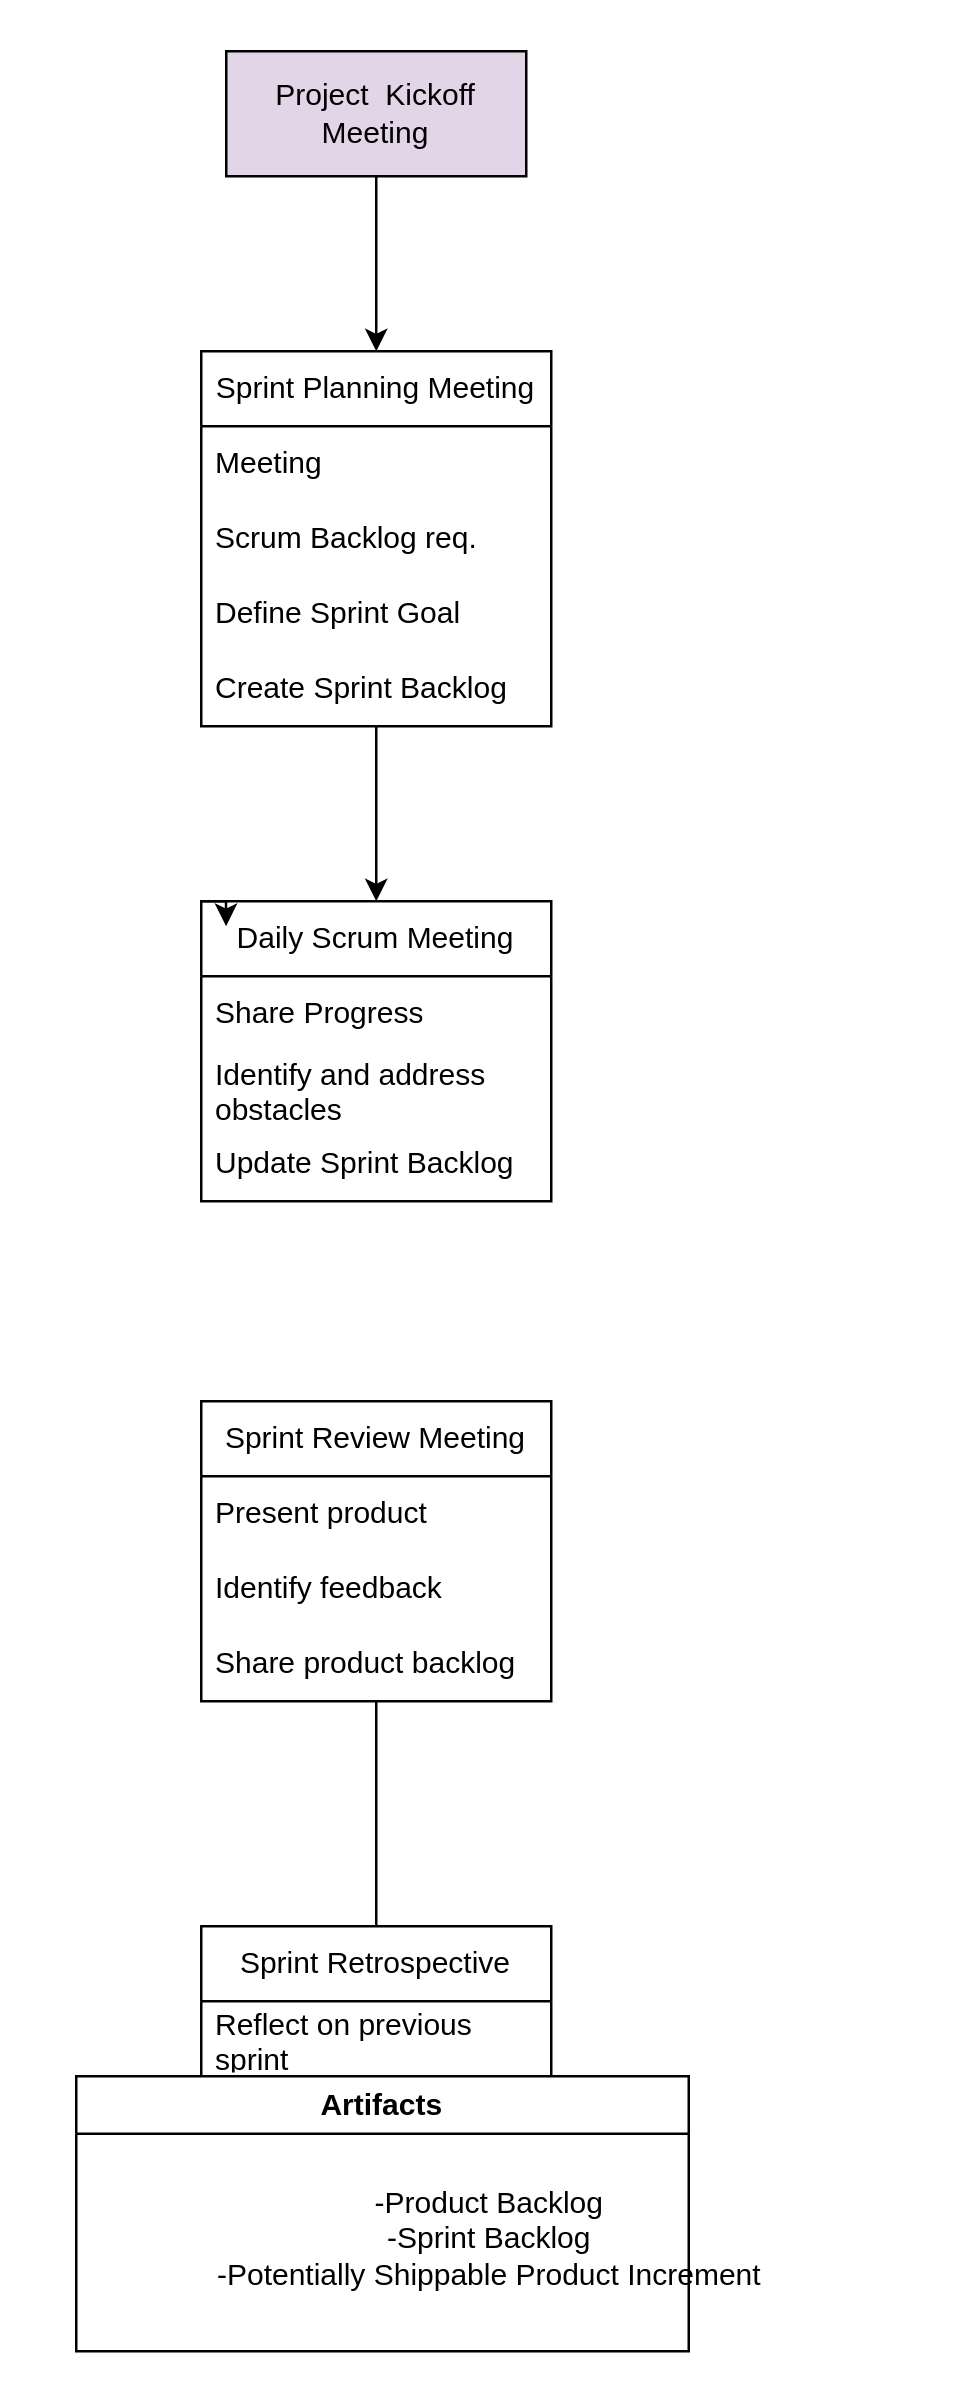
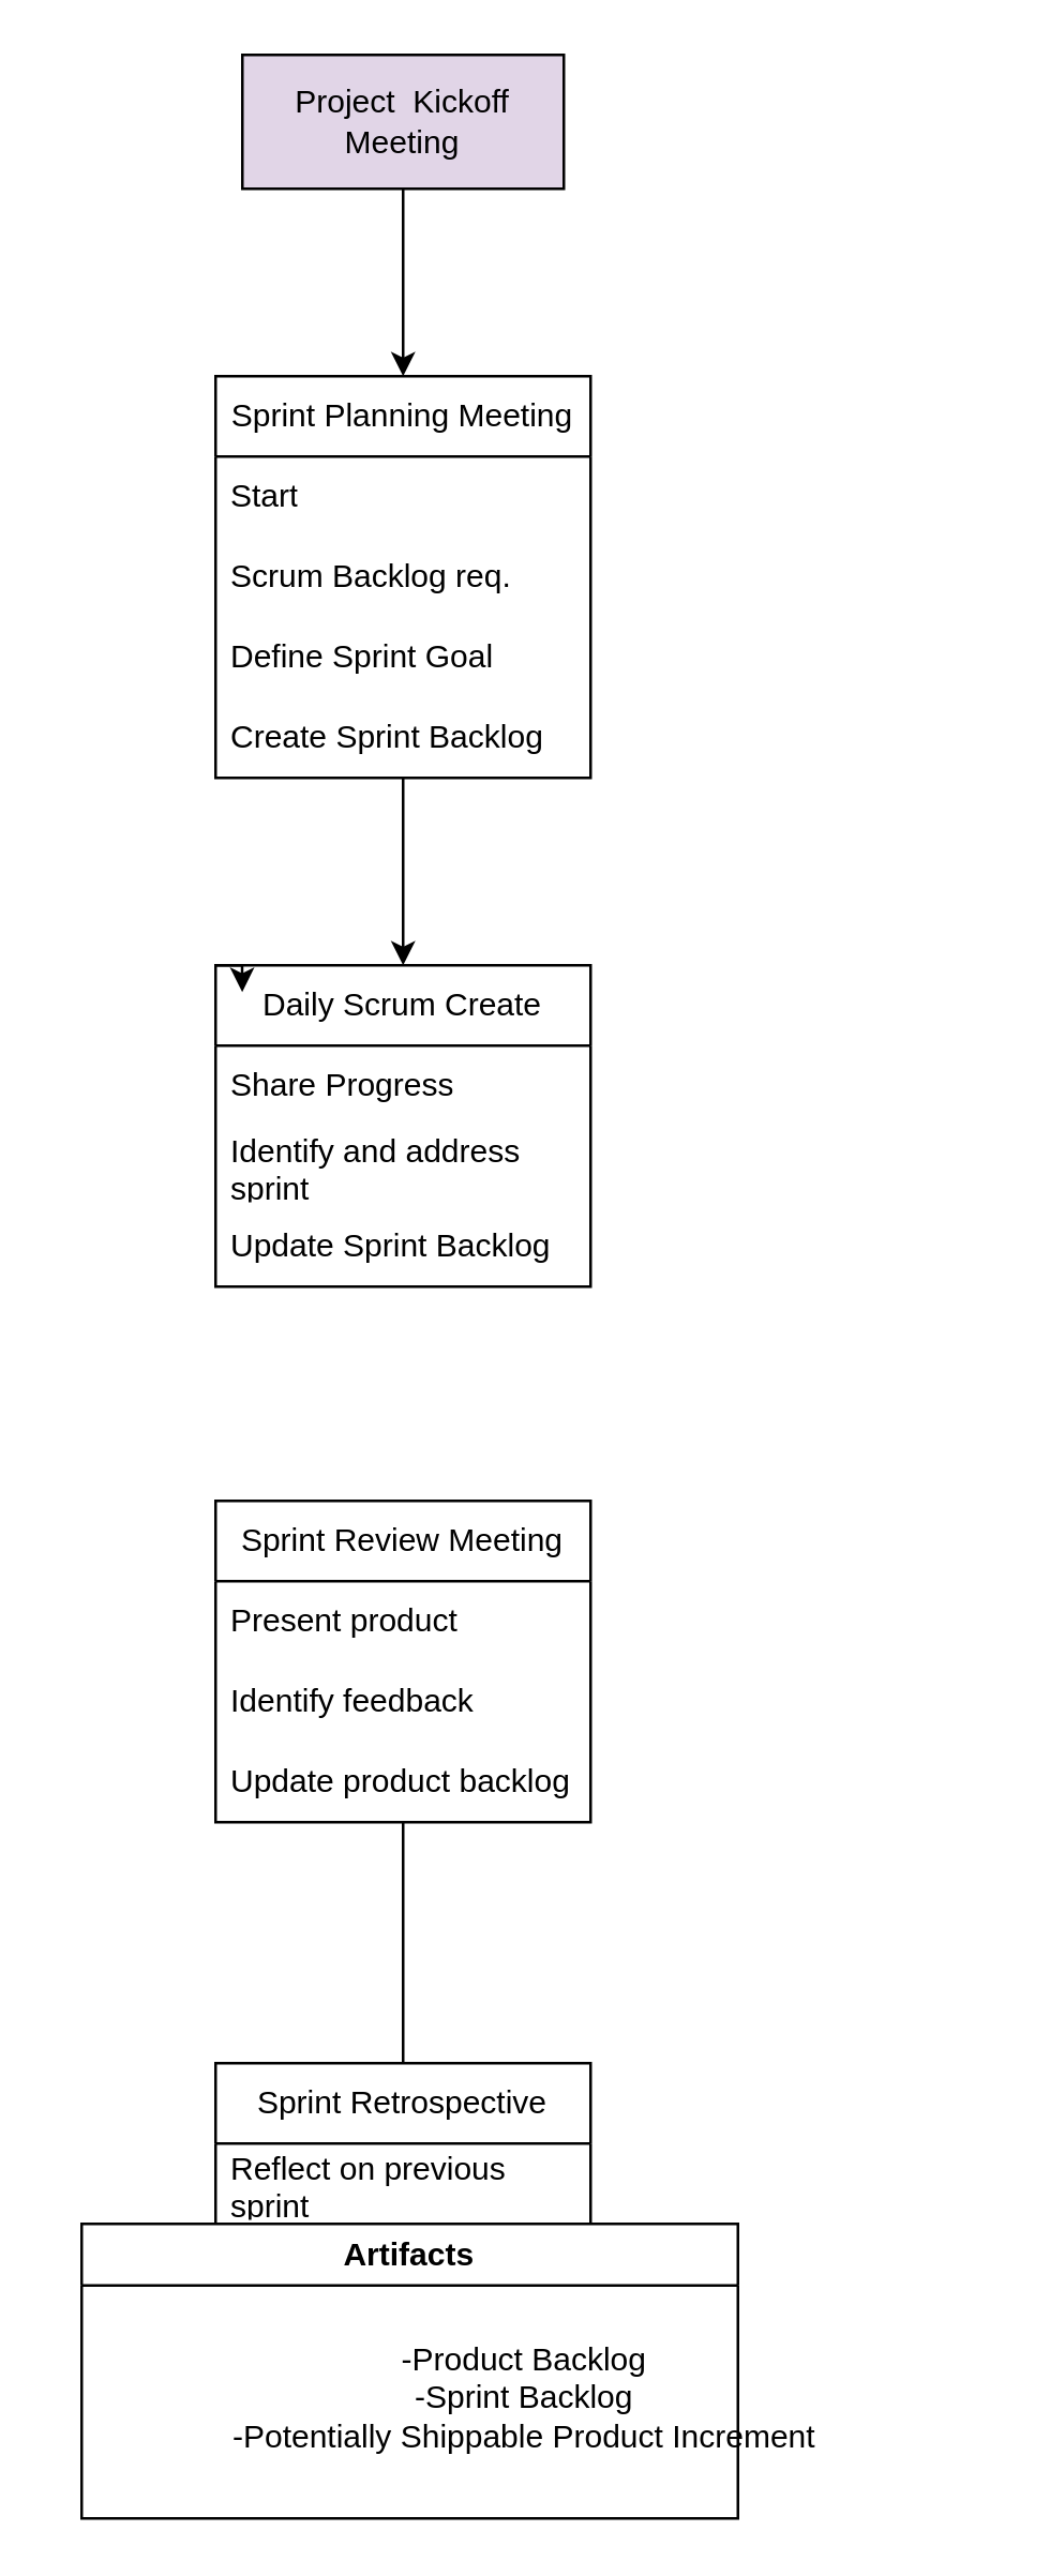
  <mxCell id="0" />
  <mxCell id="1" parent="0" />
  <mxCell id="2" style="edgeStyle=orthogonalEdgeStyle;rounded=0;orthogonalLoop=1;jettySize=auto;html=1;" edge="1" parent="1" source="3"><mxGeometry relative="1" as="geometry"><mxPoint x="150" y="140" as="targetPoint" /></mxGeometry></mxCell>
  <mxCell id="3" value="Project &amp;nbsp;Kickoff Meeting" style="rounded=0;whiteSpace=wrap;html=1;fillColor=#e1d5e7;" vertex="1" parent="1"><mxGeometry x="90" y="20" width="120" height="50" as="geometry" /></mxCell>
  <mxCell id="4" style="edgeStyle=orthogonalEdgeStyle;rounded=0;orthogonalLoop=1;jettySize=auto;html=1;" edge="1" parent="1" source="5"><mxGeometry relative="1" as="geometry"><mxPoint x="150" y="360" as="targetPoint" /></mxGeometry></mxCell>
  <mxCell id="5" value="Sprint Planning Meeting" style="swimlane;fontStyle=0;childLayout=stackLayout;horizontal=1;startSize=30;horizontalStack=0;resizeParent=1;resizeParentMax=0;resizeLast=0;collapsible=1;marginBottom=0;whiteSpace=wrap;html=1;" vertex="1" parent="1"><mxGeometry x="80" y="140" width="140" height="150" as="geometry" /></mxCell>
- <mxCell id="6" value="Meeting" style="text;strokeColor=none;fillColor=none;align=left;verticalAlign=middle;spacingLeft=4;spacingRight=4;overflow=hidden;points=[[0,0.5],[1,0.5]];portConstraint=eastwest;rotatable=0;whiteSpace=wrap;html=1;" vertex="1" parent="5"><mxGeometry y="30" width="140" height="30" as="geometry" /></mxCell>
+ <mxCell id="6" value="Start" style="text;strokeColor=none;fillColor=none;align=left;verticalAlign=middle;spacingLeft=4;spacingRight=4;overflow=hidden;points=[[0,0.5],[1,0.5]];portConstraint=eastwest;rotatable=0;whiteSpace=wrap;html=1;" vertex="1" parent="5"><mxGeometry y="30" width="140" height="30" as="geometry" /></mxCell>
  <mxCell id="7" value="Scrum Backlog req." style="text;strokeColor=none;fillColor=none;align=left;verticalAlign=middle;spacingLeft=4;spacingRight=4;overflow=hidden;points=[[0,0.5],[1,0.5]];portConstraint=eastwest;rotatable=0;whiteSpace=wrap;html=1;" vertex="1" parent="5"><mxGeometry y="60" width="140" height="30" as="geometry" /></mxCell>
  <mxCell id="8" value="Define Sprint Goal" style="text;strokeColor=none;fillColor=none;align=left;verticalAlign=middle;spacingLeft=4;spacingRight=4;overflow=hidden;points=[[0,0.5],[1,0.5]];portConstraint=eastwest;rotatable=0;whiteSpace=wrap;html=1;" vertex="1" parent="5"><mxGeometry y="90" width="140" height="30" as="geometry" /></mxCell>
  <mxCell id="9" value="Create Sprint Backlog" style="text;strokeColor=none;fillColor=none;align=left;verticalAlign=middle;spacingLeft=4;spacingRight=4;overflow=hidden;points=[[0,0.5],[1,0.5]];portConstraint=eastwest;rotatable=0;whiteSpace=wrap;html=1;" vertex="1" parent="5"><mxGeometry y="120" width="140" height="30" as="geometry" /></mxCell>
- <mxCell id="10" value="Daily Scrum Meeting" style="swimlane;fontStyle=0;childLayout=stackLayout;horizontal=1;startSize=30;horizontalStack=0;resizeParent=1;resizeParentMax=0;resizeLast=0;collapsible=1;marginBottom=0;whiteSpace=wrap;html=1;" vertex="1" parent="1"><mxGeometry x="80" y="360" width="140" height="120" as="geometry" /></mxCell>
+ <mxCell id="10" value="Daily Scrum Create" style="swimlane;fontStyle=0;childLayout=stackLayout;horizontal=1;startSize=30;horizontalStack=0;resizeParent=1;resizeParentMax=0;resizeLast=0;collapsible=1;marginBottom=0;whiteSpace=wrap;html=1;" vertex="1" parent="1"><mxGeometry x="80" y="360" width="140" height="120" as="geometry" /></mxCell>
  <mxCell id="11" value="Share Progress" style="text;strokeColor=none;fillColor=none;align=left;verticalAlign=middle;spacingLeft=4;spacingRight=4;overflow=hidden;points=[[0,0.5],[1,0.5]];portConstraint=eastwest;rotatable=0;whiteSpace=wrap;html=1;" vertex="1" parent="10"><mxGeometry y="30" width="140" height="30" as="geometry" /></mxCell>
- <mxCell id="12" value="Identify and address obstacles" style="text;strokeColor=none;fillColor=none;align=left;verticalAlign=middle;spacingLeft=4;spacingRight=4;overflow=hidden;points=[[0,0.5],[1,0.5]];portConstraint=eastwest;rotatable=0;whiteSpace=wrap;html=1;" vertex="1" parent="10"><mxGeometry y="60" width="140" height="30" as="geometry" /></mxCell>
+ <mxCell id="12" value="Identify and address sprint" style="text;strokeColor=none;fillColor=none;align=left;verticalAlign=middle;spacingLeft=4;spacingRight=4;overflow=hidden;points=[[0,0.5],[1,0.5]];portConstraint=eastwest;rotatable=0;whiteSpace=wrap;html=1;" vertex="1" parent="10"><mxGeometry y="60" width="140" height="30" as="geometry" /></mxCell>
  <mxCell id="13" value="Update Sprint Backlog" style="text;strokeColor=none;fillColor=none;align=left;verticalAlign=middle;spacingLeft=4;spacingRight=4;overflow=hidden;points=[[0,0.5],[1,0.5]];portConstraint=eastwest;rotatable=0;whiteSpace=wrap;html=1;" vertex="1" parent="10"><mxGeometry y="90" width="140" height="30" as="geometry" /></mxCell>
  <mxCell id="14" style="edgeStyle=orthogonalEdgeStyle;rounded=0;orthogonalLoop=1;jettySize=auto;html=1;exitX=0;exitY=0;exitDx=0;exitDy=0;entryX=0.071;entryY=0.083;entryDx=0;entryDy=0;entryPerimeter=0;" edge="1" parent="1" source="10" target="10"><mxGeometry relative="1" as="geometry" /></mxCell>
  <mxCell id="15" style="edgeStyle=orthogonalEdgeStyle;rounded=0;orthogonalLoop=1;jettySize=auto;html=1;endArrow=none;" edge="1" parent="1" source="16" target="20"><mxGeometry relative="1" as="geometry"><mxPoint x="150" y="750" as="targetPoint" /></mxGeometry></mxCell>
  <mxCell id="16" value="Sprint Review Meeting" style="swimlane;fontStyle=0;childLayout=stackLayout;horizontal=1;startSize=30;horizontalStack=0;resizeParent=1;resizeParentMax=0;resizeLast=0;collapsible=1;marginBottom=0;whiteSpace=wrap;html=1;" vertex="1" parent="1"><mxGeometry x="80" y="560" width="140" height="120" as="geometry" /></mxCell>
  <mxCell id="17" value="Present product" style="text;strokeColor=none;fillColor=none;align=left;verticalAlign=middle;spacingLeft=4;spacingRight=4;overflow=hidden;points=[[0,0.5],[1,0.5]];portConstraint=eastwest;rotatable=0;whiteSpace=wrap;html=1;" vertex="1" parent="16"><mxGeometry y="30" width="140" height="30" as="geometry" /></mxCell>
  <mxCell id="18" value="Identify feedback" style="text;strokeColor=none;fillColor=none;align=left;verticalAlign=middle;spacingLeft=4;spacingRight=4;overflow=hidden;points=[[0,0.5],[1,0.5]];portConstraint=eastwest;rotatable=0;whiteSpace=wrap;html=1;" vertex="1" parent="16"><mxGeometry y="60" width="140" height="30" as="geometry" /></mxCell>
- <mxCell id="19" value="Share product backlog" style="text;strokeColor=none;fillColor=none;align=left;verticalAlign=middle;spacingLeft=4;spacingRight=4;overflow=hidden;points=[[0,0.5],[1,0.5]];portConstraint=eastwest;rotatable=0;whiteSpace=wrap;html=1;" vertex="1" parent="16"><mxGeometry y="90" width="140" height="30" as="geometry" /></mxCell>
+ <mxCell id="19" value="Update product backlog" style="text;strokeColor=none;fillColor=none;align=left;verticalAlign=middle;spacingLeft=4;spacingRight=4;overflow=hidden;points=[[0,0.5],[1,0.5]];portConstraint=eastwest;rotatable=0;whiteSpace=wrap;html=1;" vertex="1" parent="16"><mxGeometry y="90" width="140" height="30" as="geometry" /></mxCell>
  <mxCell id="20" value="Sprint Retrospective" style="swimlane;fontStyle=0;childLayout=stackLayout;horizontal=1;startSize=30;horizontalStack=0;resizeParent=1;resizeParentMax=0;resizeLast=0;collapsible=1;marginBottom=0;whiteSpace=wrap;html=1;" vertex="1" parent="1"><mxGeometry x="80" y="770" width="140" height="60" as="geometry" /></mxCell>
  <mxCell id="21" value="Reflect on previous sprint" style="text;strokeColor=none;fillColor=none;align=left;verticalAlign=middle;spacingLeft=4;spacingRight=4;overflow=hidden;points=[[0,0.5],[1,0.5]];portConstraint=eastwest;rotatable=0;whiteSpace=wrap;html=1;" vertex="1" parent="20"><mxGeometry y="30" width="140" height="30" as="geometry" /></mxCell>
  <mxCell id="22" value="Artifacts" style="swimlane;whiteSpace=wrap;html=1;" vertex="1" parent="1"><mxGeometry x="30" y="830" width="245" height="110" as="geometry" /></mxCell>
  <mxCell id="23" value="-Product Backlog&lt;br&gt;-Sprint Backlog&lt;br&gt;-Potentially Shippable&amp;nbsp;Product Increment" style="text;html=1;align=center;verticalAlign=middle;resizable=0;points=[];autosize=1;strokeColor=none;fillColor=none;" vertex="1" parent="1"><mxGeometry x="20" y="860" width="350" height="70" as="geometry" /></mxCell>
